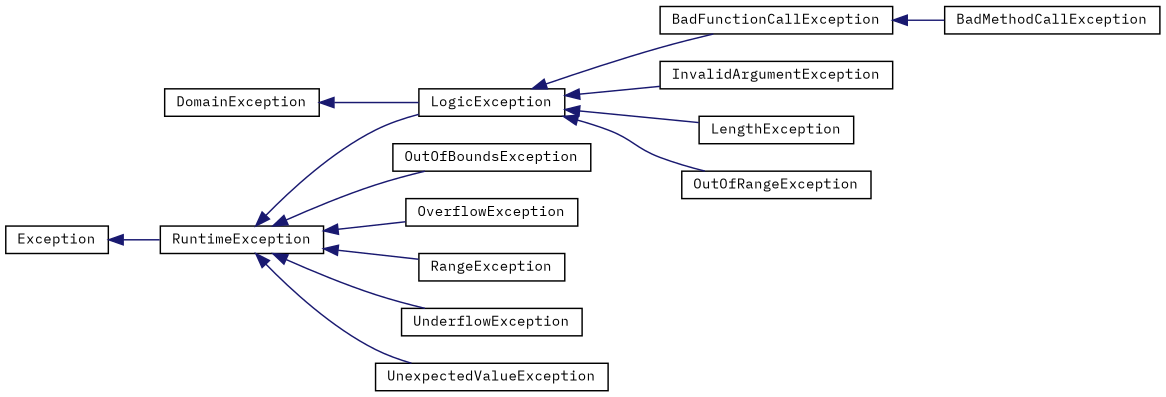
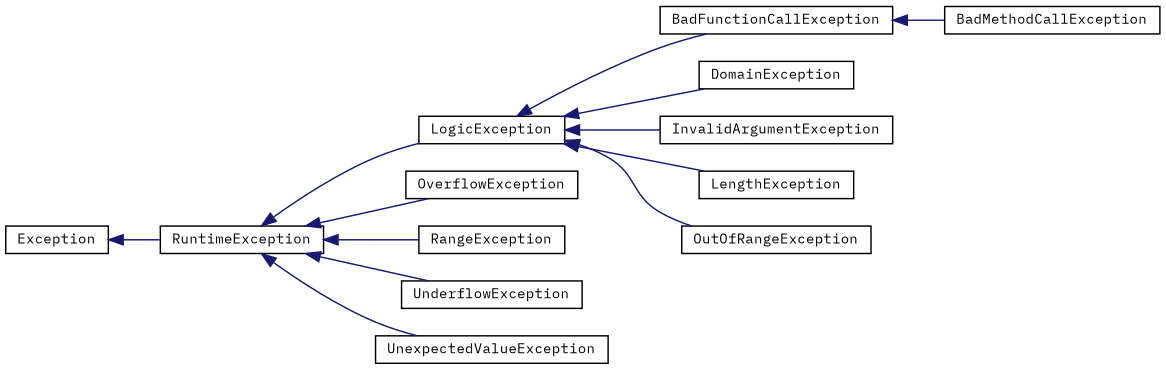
  digraph {
    fontname="IBM Plex Mono"
    rankdir=LR
    node [color=black fillcolor=white fontname="IBM Plex Mono" fontsize=10 shape=record style=filled]
    edge [color=midnightblue dir=back fontname="IBM Plex Mono" fontsize=10 labelfontname=Helvetica labelfontsize=10 style=solid]
    n1 [height=0.2 label=Exception width=0.4]
    n2 [height=0.2 label=RuntimeException width=0.4]
    n3 [height=0.2 label=LogicException width=0.4]
    n4 [height=0.2 label=BadFunctionCallException width=0.4]
    n5 [height=0.2 label=DomainException width=0.4]
    n6 [height=0.2 label=InvalidArgumentException width=0.4]
    n7 [height=0.2 label=LengthException width=0.4]
    n8 [height=0.2 label=OutOfRangeException width=0.4]
-   n9 [height=0.2 label=OutOfBoundsException width=0.4]
    n10 [height=0.2 label=OverflowException width=0.4]
    n11 [height=0.2 label=RangeException width=0.4]
    n12 [height=0.2 label=UnderflowException width=0.4]
    n13 [height=0.2 label=UnexpectedValueException width=0.4]
    n14 [height=0.2 label=BadMethodCallException width=0.4]
    n1 -> n2
    n2 -> n3
-   n2 -> n9
    n2 -> n10
    n2 -> n11
    n2 -> n12
    n2 -> n13
    n3 -> n4
-   n5 -> n3
+   n3 -> n5
    n3 -> n6
    n3 -> n7
    n3 -> n8
    n4 -> n14
  }
